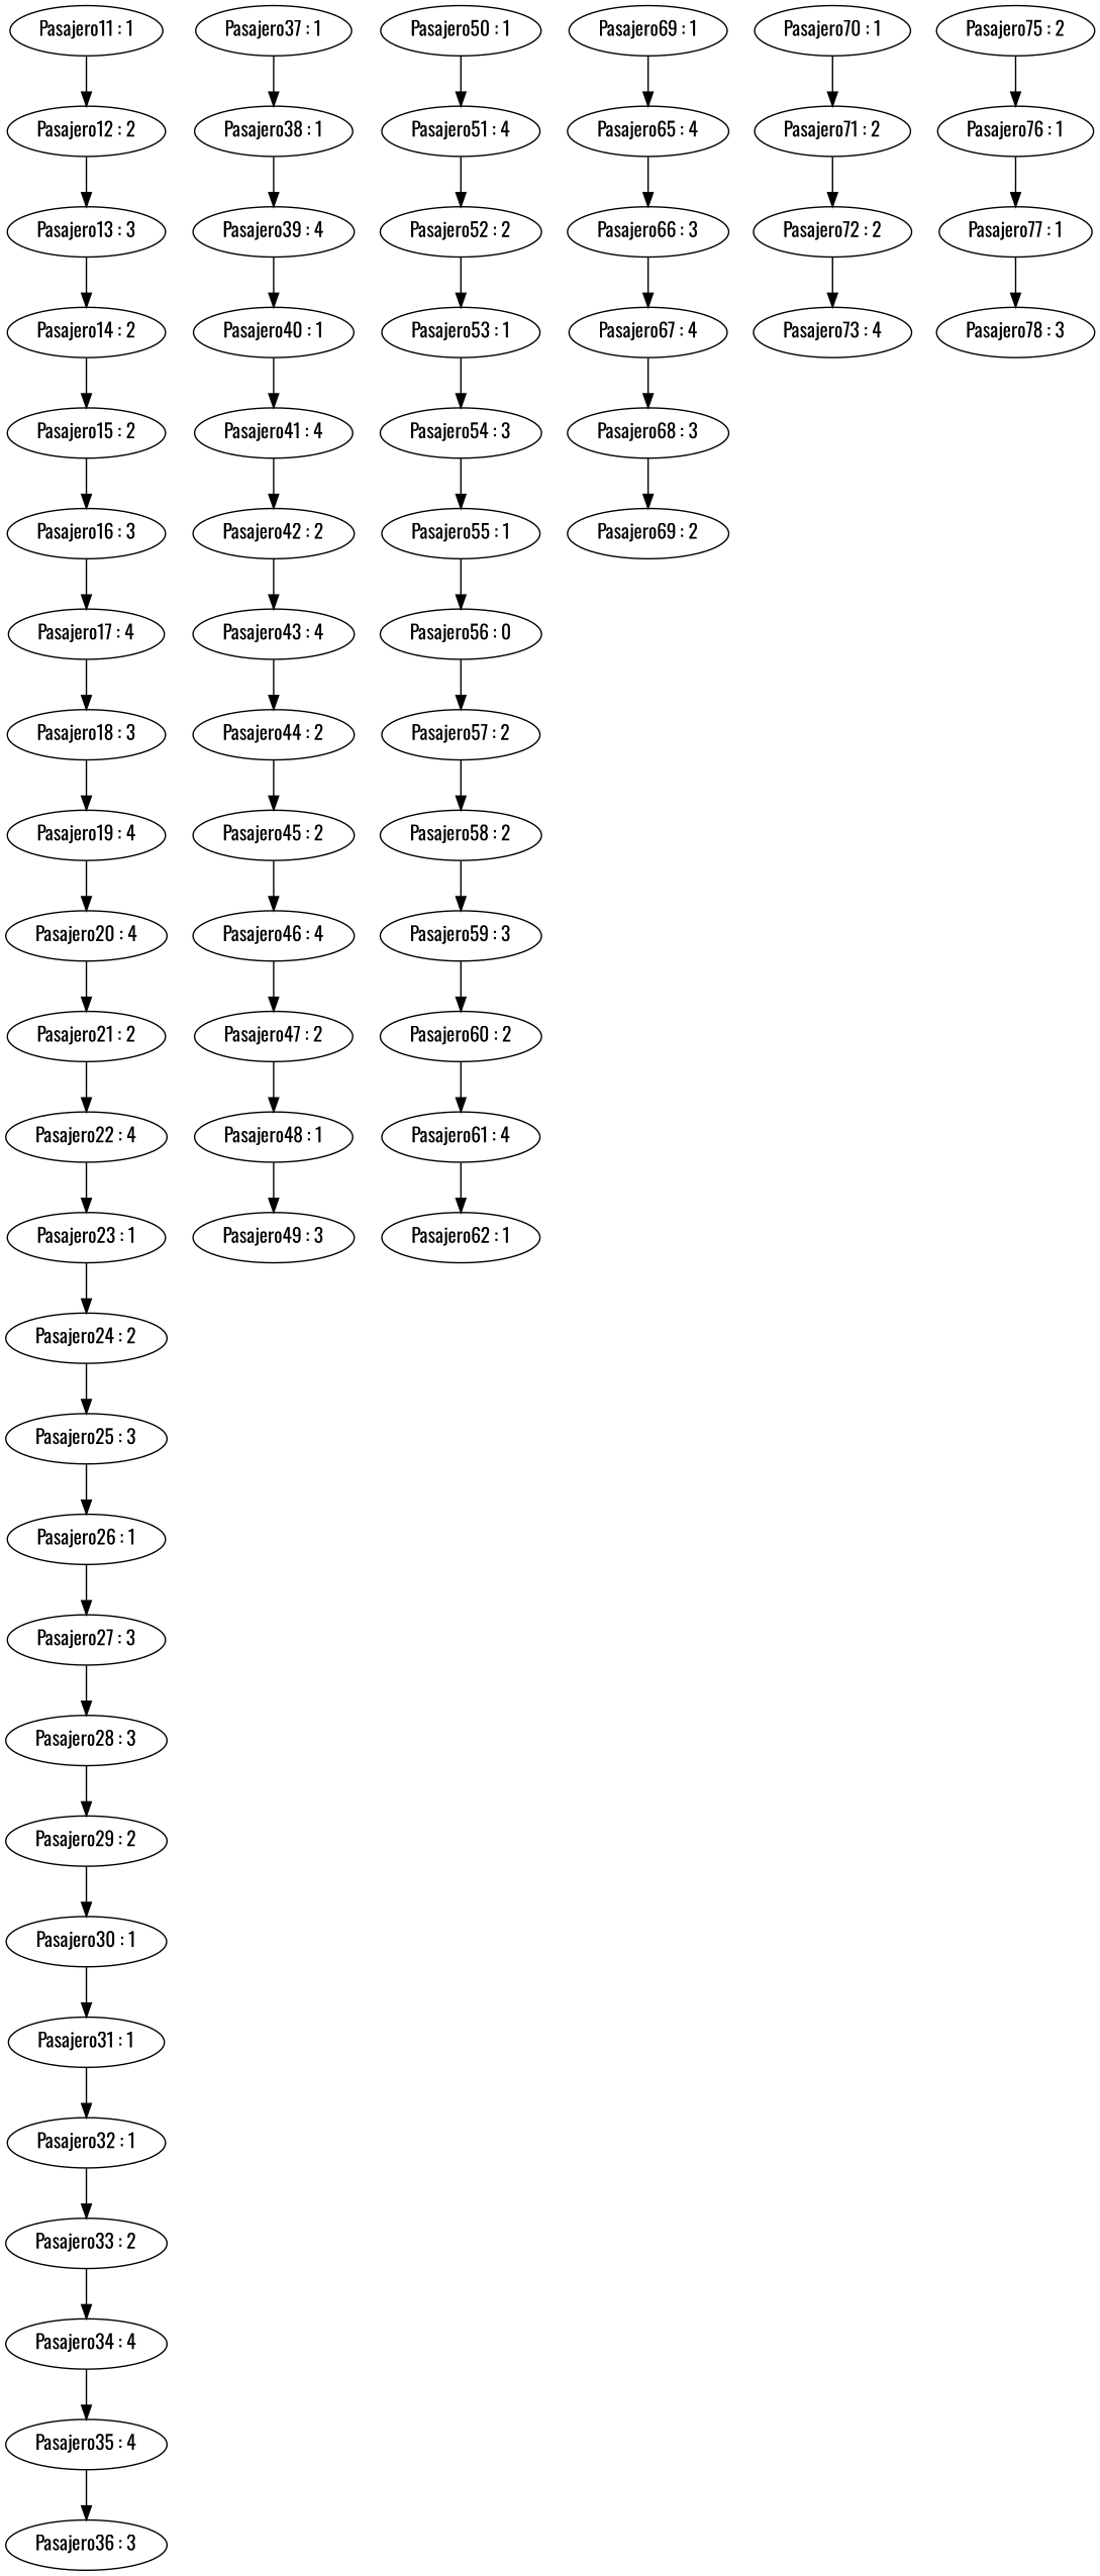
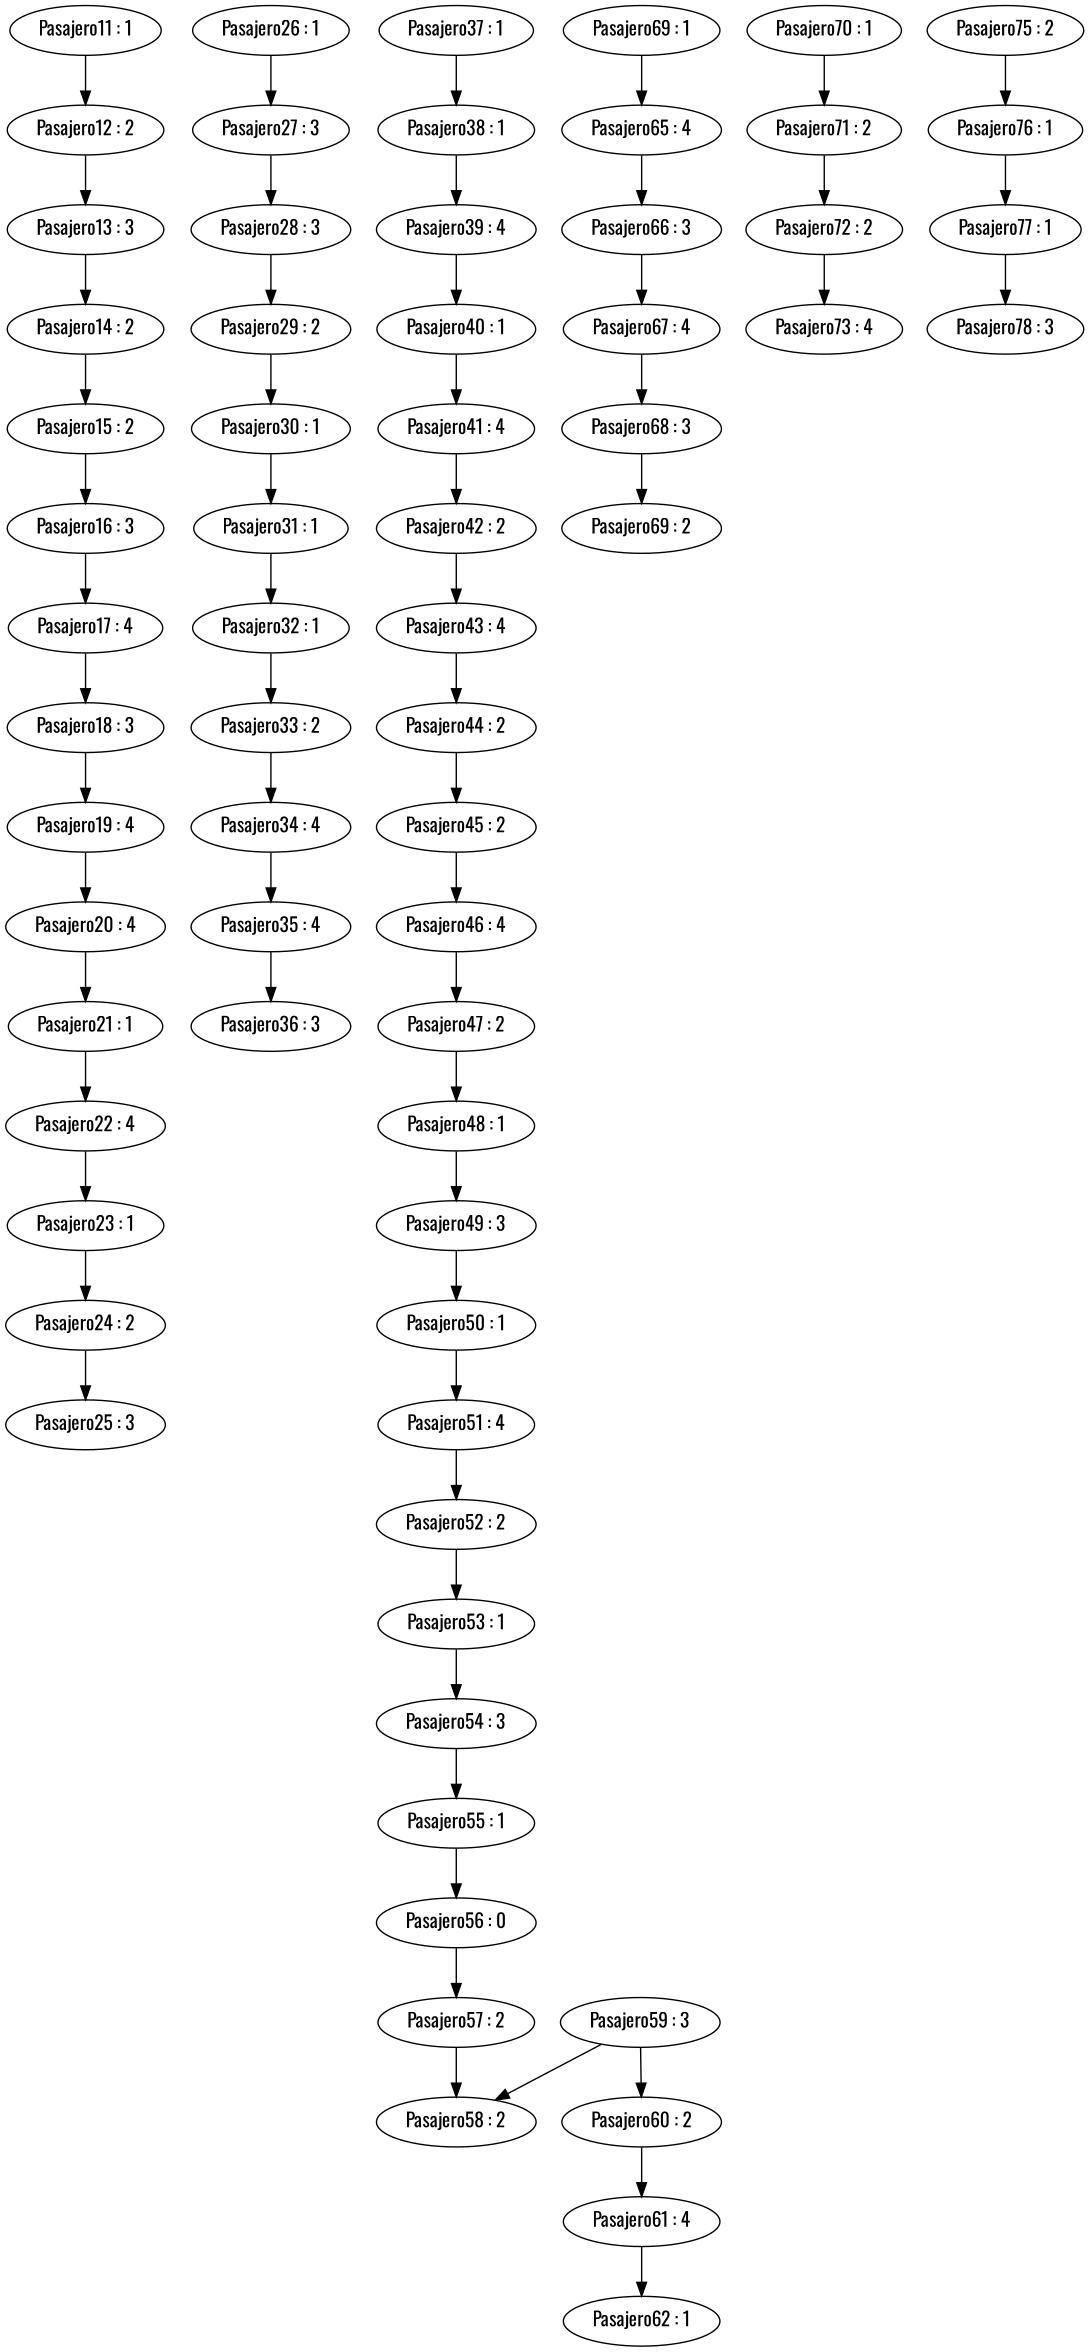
  digraph {
    fontname=Oswald
    node [fontname=Oswald]
    edge [fontname=Oswald]
    n1 [label="Pasajero11 : 1"]
    n2 [label="Pasajero12 : 2"]
    n3 [label="Pasajero13 : 3"]
    n4 [label="Pasajero14 : 2"]
    n5 [label="Pasajero15 : 2"]
    n6 [label="Pasajero16 : 3"]
    n7 [label="Pasajero17 : 4"]
    n8 [label="Pasajero18 : 3"]
    n9 [label="Pasajero19 : 4"]
    n10 [label="Pasajero20 : 4"]
-   n11 [label="Pasajero21 : 2"]
+   n11 [label="Pasajero21 : 1"]
    n12 [label="Pasajero22 : 4"]
    n13 [label="Pasajero23 : 1"]
    n14 [label="Pasajero24 : 2"]
    n15 [label="Pasajero25 : 3"]
    n16 [label="Pasajero26 : 1"]
    n17 [label="Pasajero27 : 3"]
    n18 [label="Pasajero28 : 3"]
    n19 [label="Pasajero29 : 2"]
    n20 [label="Pasajero30 : 1"]
    n21 [label="Pasajero31 : 1"]
    n22 [label="Pasajero32 : 1"]
    n23 [label="Pasajero33 : 2"]
    n24 [label="Pasajero34 : 4"]
    n25 [label="Pasajero35 : 4"]
    n26 [label="Pasajero36 : 3"]
    n27 [label="Pasajero37 : 1"]
    n28 [label="Pasajero38 : 1"]
    n29 [label="Pasajero39 : 4"]
    n30 [label="Pasajero40 : 1"]
    n31 [label="Pasajero41 : 4"]
    n32 [label="Pasajero42 : 2"]
    n33 [label="Pasajero43 : 4"]
    n34 [label="Pasajero44 : 2"]
    n35 [label="Pasajero45 : 2"]
    n36 [label="Pasajero46 : 4"]
    n37 [label="Pasajero47 : 2"]
    n38 [label="Pasajero48 : 1"]
    n39 [label="Pasajero49 : 3"]
    n40 [label="Pasajero50 : 1"]
    n41 [label="Pasajero51 : 4"]
    n42 [label="Pasajero52 : 2"]
    n43 [label="Pasajero53 : 1"]
    n44 [label="Pasajero54 : 3"]
    n45 [label="Pasajero55 : 1"]
    n46 [label="Pasajero56 : 0"]
    n47 [label="Pasajero57 : 2"]
    n48 [label="Pasajero58 : 2"]
    n49 [label="Pasajero59 : 3"]
    n50 [label="Pasajero60 : 2"]
    n51 [label="Pasajero61 : 4"]
    n52 [label="Pasajero62 : 1"]
    n53 [label="Pasajero69 : 1"]
    n54 [label="Pasajero65 : 4"]
    n55 [label="Pasajero66 : 3"]
    n56 [label="Pasajero67 : 4"]
    n57 [label="Pasajero68 : 3"]
    n58 [label="Pasajero69 : 2"]
    n59 [label="Pasajero70 : 1"]
    n60 [label="Pasajero71 : 2"]
    n61 [label="Pasajero72 : 2"]
    n62 [label="Pasajero73 : 4"]
    n63 [label="Pasajero75 : 2"]
    n64 [label="Pasajero76 : 1"]
    n65 [label="Pasajero77 : 1"]
    n66 [label="Pasajero78 : 3"]
    n1 -> n2
    n2 -> n3
    n3 -> n4
    n4 -> n5
    n5 -> n6
    n6 -> n7
    n7 -> n8
    n8 -> n9
    n9 -> n10
    n10 -> n11
    n11 -> n12
    n12 -> n13
    n13 -> n14
    n14 -> n15
-   n15 -> n16
    n16 -> n17
    n17 -> n18
    n18 -> n19
    n19 -> n20
    n20 -> n21
    n21 -> n22
    n22 -> n23
    n23 -> n24
    n24 -> n25
    n25 -> n26
    n27 -> n28
    n28 -> n29
    n29 -> n30
    n30 -> n31
    n31 -> n32
    n32 -> n33
    n33 -> n34
    n34 -> n35
    n35 -> n36
    n36 -> n37
    n37 -> n38
    n38 -> n39
+   n39 -> n40
    n40 -> n41
    n41 -> n42
    n42 -> n43
    n43 -> n44
    n44 -> n45
    n45 -> n46
    n46 -> n47
    n47 -> n48
-   n48 -> n49
+   n49 -> n48
    n49 -> n50
    n50 -> n51
    n51 -> n52
    n53 -> n54
    n54 -> n55
    n55 -> n56
    n56 -> n57
    n57 -> n58
    n59 -> n60
    n60 -> n61
    n61 -> n62
    n63 -> n64
    n64 -> n65
    n65 -> n66
  }
